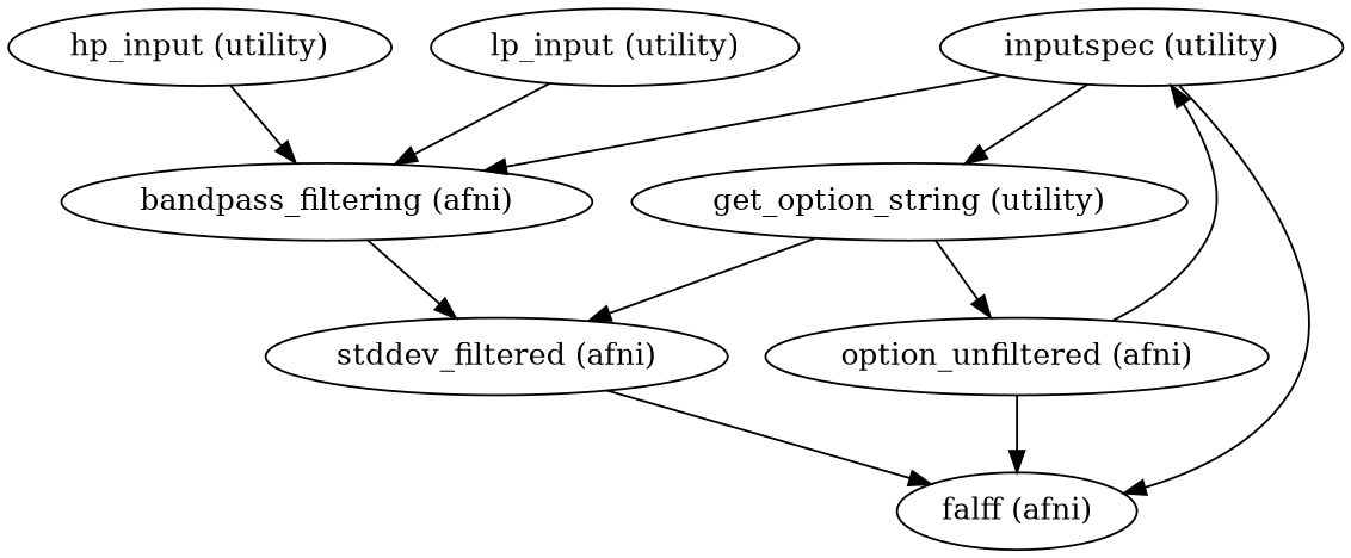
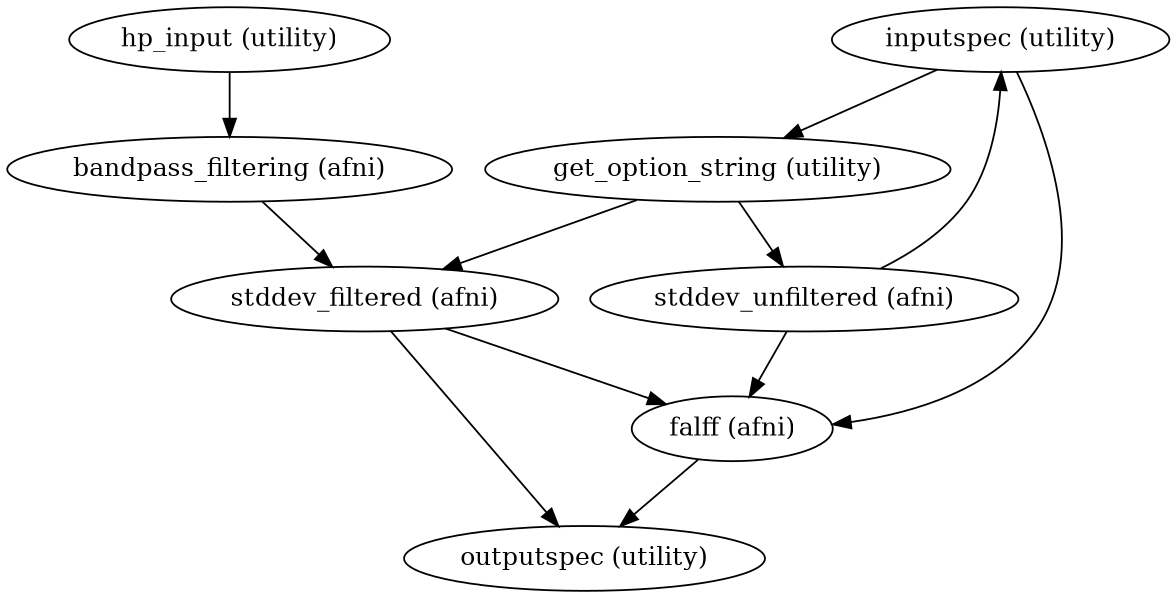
  strict digraph {
    "hp_input (utility)"
    "bandpass_filtering (afni)"
    "stddev_filtered (afni)"
    "falff (afni)"
-   "lp_input (utility)"
+   "outputspec (utility)"
    "inputspec (utility)"
    "get_option_string (utility)"
-   "stddev_unfiltered (afni)" [label="option_unfiltered (afni)"]
+   "stddev_unfiltered (afni)"
    "hp_input (utility)" -> "bandpass_filtering (afni)"
    "bandpass_filtering (afni)" -> "stddev_filtered (afni)"
    "stddev_filtered (afni)" -> "falff (afni)"
-   "lp_input (utility)" -> "bandpass_filtering (afni)"
-   "inputspec (utility)" -> "bandpass_filtering (afni)"
+   "stddev_filtered (afni)" -> "outputspec (utility)"
+   "falff (afni)" -> "outputspec (utility)"
    "inputspec (utility)" -> "falff (afni)"
    "inputspec (utility)" -> "get_option_string (utility)"
    "get_option_string (utility)" -> "stddev_filtered (afni)"
    "get_option_string (utility)" -> "stddev_unfiltered (afni)"
    "stddev_unfiltered (afni)" -> "falff (afni)"
    "stddev_unfiltered (afni)" -> "inputspec (utility)"
  }
